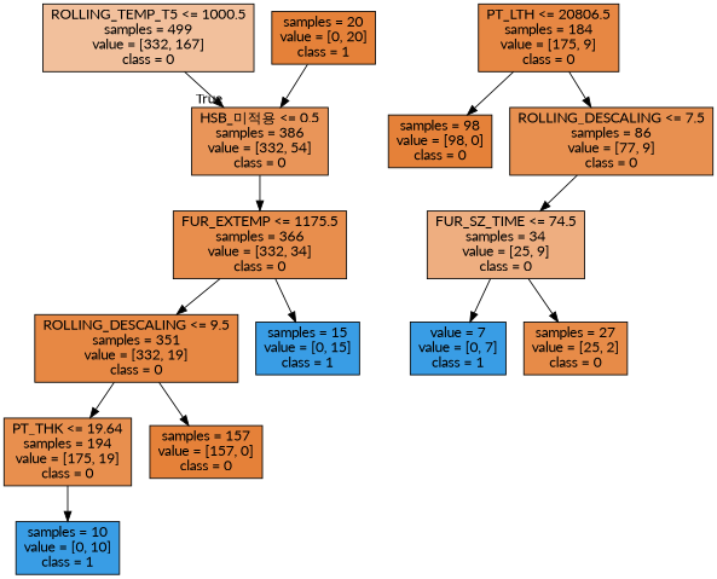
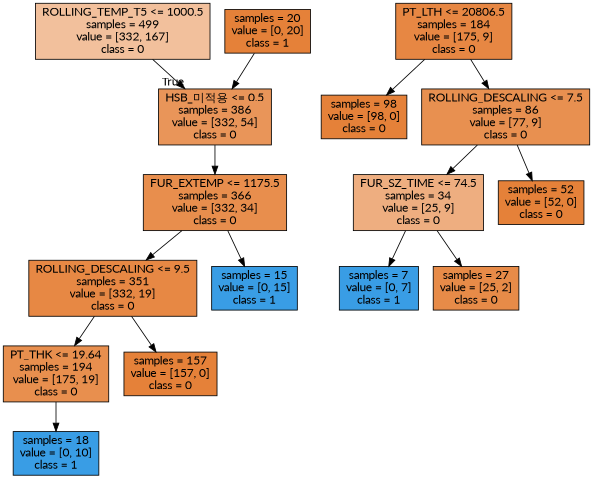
  digraph {
    fontname=Lato
    node [color=black fillcolor="#e58139ff" fontname=Lato shape=box style=filled]
    edge [fontname=Lato]
    n1 [fillcolor="#e581397f" label="ROLLING_TEMP_T5 <= 1000.5\nsamples = 499\nvalue = [332, 167]\nclass = 0"]
    n2 [fillcolor="#e58139d6" label="HSB_미적용 <= 0.5\nsamples = 386\nvalue = [332, 54]\nclass = 0"]
    n3 [fillcolor="#e58139e5" label="FUR_EXTEMP <= 1175.5\nsamples = 366\nvalue = [332, 34]\nclass = 0"]
    n4 [fillcolor="#e58139f0" label="ROLLING_DESCALING <= 9.5\nsamples = 351\nvalue = [332, 19]\nclass = 0"]
    n5 [fillcolor="#399de5ff" label="samples = 15\nvalue = [0, 15]\nclass = 1"]
    n6 [label="samples = 20\nvalue = [0, 20]\nclass = 1"]
    n7 [fillcolor="#e58139e3" label="PT_THK <= 19.64\nsamples = 194\nvalue = [175, 19]\nclass = 0"]
    n8 [label="samples = 157\nvalue = [157, 0]\nclass = 0"]
-   n9 [fillcolor="#399de5ff" label="samples = 10\nvalue = [0, 10]\nclass = 1"]
+   n9 [fillcolor="#399de5ff" label="samples = 18\nvalue = [0, 10]\nclass = 1"]
    n10 [fillcolor="#e58139f2" label="PT_LTH <= 20806.5\nsamples = 184\nvalue = [175, 9]\nclass = 0"]
    n11 [label="samples = 98\nvalue = [98, 0]\nclass = 0"]
    n12 [fillcolor="#e58139e1" label="ROLLING_DESCALING <= 7.5\nsamples = 86\nvalue = [77, 9]\nclass = 0"]
    n13 [fillcolor="#e58139a3" label="FUR_SZ_TIME <= 74.5\nsamples = 34\nvalue = [25, 9]\nclass = 0"]
-   n15 [fillcolor="#399de5ff" label="value = 7\nvalue = [0, 7]\nclass = 1"]
+   n14 [label="samples = 52\nvalue = [52, 0]\nclass = 0"]
+   n15 [fillcolor="#399de5ff" label="samples = 7\nvalue = [0, 7]\nclass = 1"]
    n16 [fillcolor="#e58139eb" label="samples = 27\nvalue = [25, 2]\nclass = 0"]
    n1 -> n2 [headlabel=True labelangle=45 labeldistance=2.5]
    n2 -> n3
    n3 -> n4
    n3 -> n5
    n4 -> n7
    n4 -> n8
    n6 -> n2
    n7 -> n9
    n10 -> n11
    n10 -> n12
    n12 -> n13
+   n12 -> n14
    n13 -> n15
    n13 -> n16
  }
